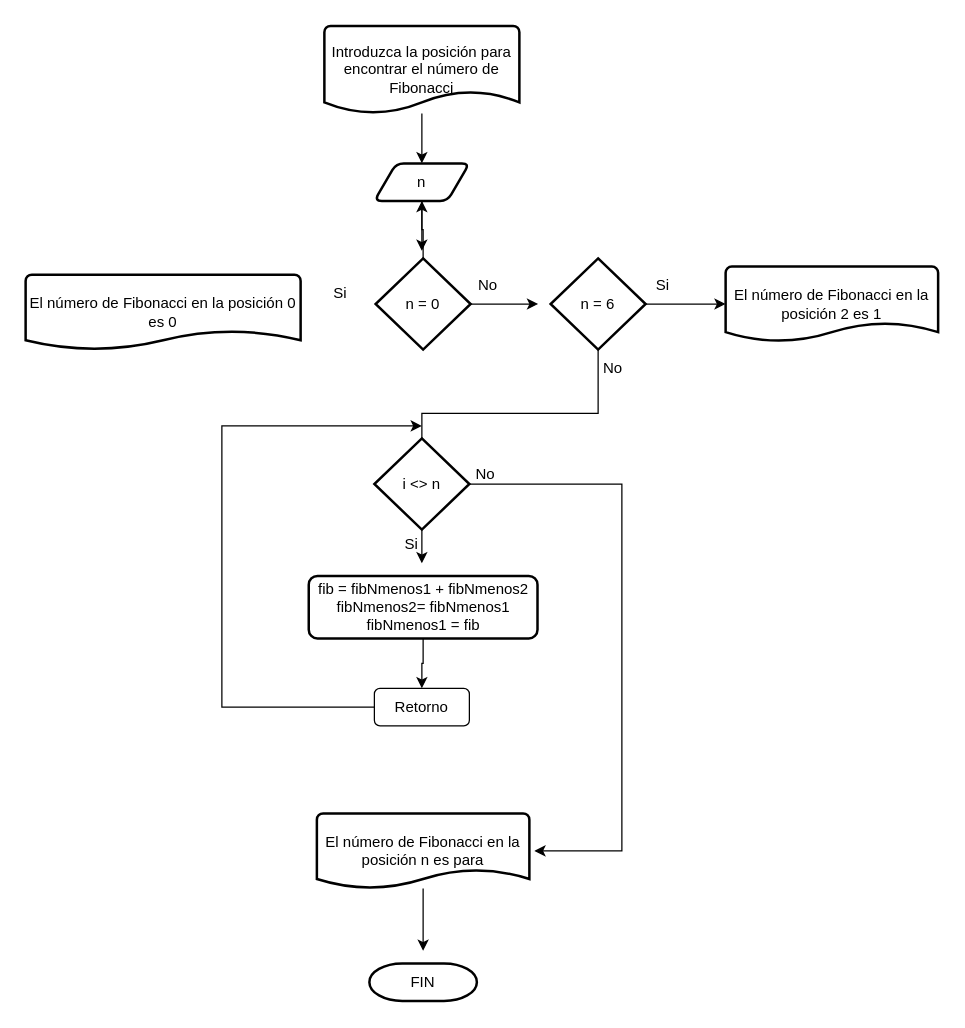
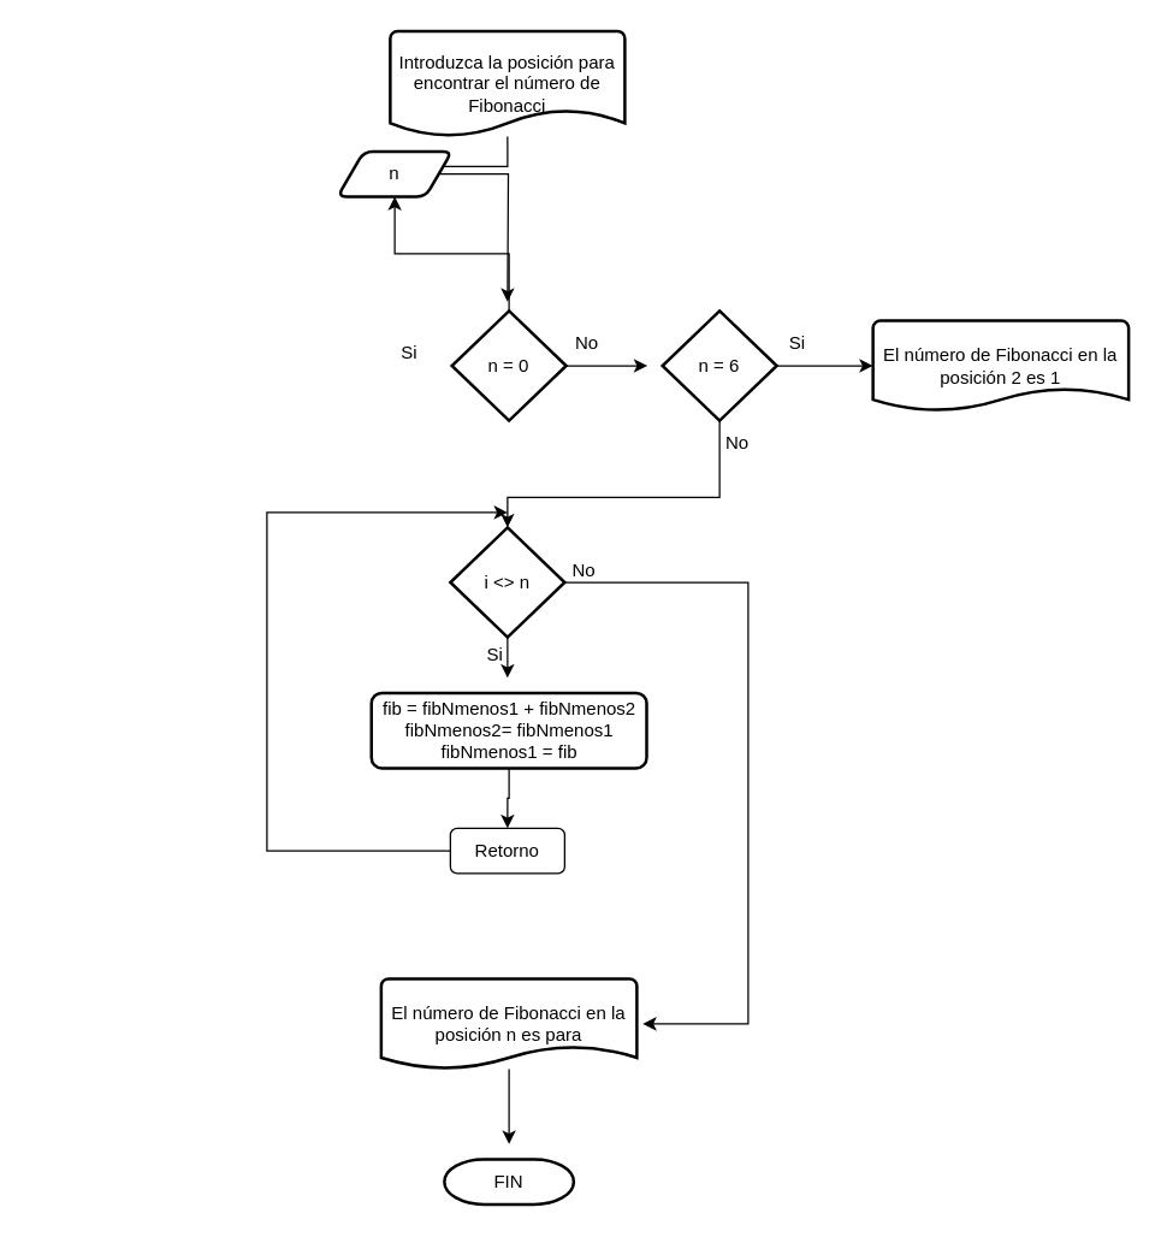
  <mxCell id="0" />
  <mxCell id="1" parent="0" />
  <mxCell id="2" style="edgeStyle=orthogonalEdgeStyle;rounded=0;orthogonalLoop=1;jettySize=auto;html=1;entryX=0.5;entryY=0;entryDx=0;entryDy=0;" edge="1" parent="1" source="3" target="4"><mxGeometry relative="1" as="geometry" /></mxCell>
  <mxCell id="3" value="Introduzca la posición para encontrar el número de Fibonacci" style="strokeWidth=2;html=1;shape=mxgraph.flowchart.document2;whiteSpace=wrap;size=0.25;" vertex="1" parent="1"><mxGeometry x="259" y="20" width="156" height="70" as="geometry" /></mxCell>
- <mxCell id="4" value="n" style="shape=parallelogram;html=1;strokeWidth=2;perimeter=parallelogramPerimeter;whiteSpace=wrap;rounded=1;arcSize=12;size=0.23;" vertex="1" parent="1"><mxGeometry x="299" y="130" width="76" height="30" as="geometry" /></mxCell>
+ <mxCell id="4" value="n" style="shape=parallelogram;html=1;strokeWidth=2;perimeter=parallelogramPerimeter;whiteSpace=wrap;rounded=1;arcSize=12;size=0.23;" vertex="1" parent="1"><mxGeometry x="224" y="100" width="76" height="30" as="geometry" /></mxCell>
  <mxCell id="5" style="edgeStyle=orthogonalEdgeStyle;rounded=0;orthogonalLoop=1;jettySize=auto;html=1;entryX=0.5;entryY=0;entryDx=0;entryDy=0;entryPerimeter=0;" edge="1" parent="1" source="4"><mxGeometry relative="1" as="geometry"><mxPoint x="337" y="200" as="targetPoint" /></mxGeometry></mxCell>
  <mxCell id="6" style="edgeStyle=orthogonalEdgeStyle;rounded=0;orthogonalLoop=1;jettySize=auto;html=1;" edge="1" parent="1" source="7"><mxGeometry relative="1" as="geometry"><mxPoint x="430" y="242.5" as="targetPoint" /></mxGeometry></mxCell>
  <mxCell id="7" value="n = 0" style="strokeWidth=2;html=1;shape=mxgraph.flowchart.decision;whiteSpace=wrap;" vertex="1" parent="1"><mxGeometry x="300" y="206" width="76" height="73" as="geometry" /></mxCell>
  <mxCell id="8" value="Si" style="text;html=1;strokeColor=none;fillColor=none;align=center;verticalAlign=middle;whiteSpace=wrap;rounded=0;" vertex="1" parent="1"><mxGeometry x="242" y="219" width="60" height="30" as="geometry" /></mxCell>
- <mxCell id="9" value="El número de Fibonacci en la posición 0 es 0" style="strokeWidth=2;html=1;shape=mxgraph.flowchart.document2;whiteSpace=wrap;size=0.25;" vertex="1" parent="1"><mxGeometry x="20" y="219" width="220" height="60" as="geometry" /></mxCell>
  <mxCell id="10" style="edgeStyle=orthogonalEdgeStyle;rounded=0;orthogonalLoop=1;jettySize=auto;html=1;" edge="1" parent="1" source="7" target="4"><mxGeometry relative="1" as="geometry" /></mxCell>
  <mxCell id="11" value="No" style="text;html=1;strokeColor=none;fillColor=none;align=center;verticalAlign=middle;whiteSpace=wrap;rounded=0;" vertex="1" parent="1"><mxGeometry x="360" y="212.5" width="60" height="30" as="geometry" /></mxCell>
  <mxCell id="12" style="edgeStyle=orthogonalEdgeStyle;rounded=0;orthogonalLoop=1;jettySize=auto;html=1;" edge="1" parent="1" source="14"><mxGeometry relative="1" as="geometry"><mxPoint x="580" y="242.5" as="targetPoint" /></mxGeometry></mxCell>
- <mxCell id="13" style="edgeStyle=orthogonalEdgeStyle;rounded=0;orthogonalLoop=1;jettySize=auto;html=1;entryX=0.5;entryY=0;entryDx=0;entryDy=0;entryPerimeter=0;endArrow=none;" edge="1" parent="1" source="14" target="19"><mxGeometry relative="1" as="geometry"><mxPoint x="337" y="330" as="targetPoint" /><Array as="points"><mxPoint x="478" y="330" /><mxPoint x="337" y="330" /></Array></mxGeometry></mxCell>
+ <mxCell id="13" style="edgeStyle=orthogonalEdgeStyle;rounded=0;orthogonalLoop=1;jettySize=auto;html=1;entryX=0.5;entryY=0;entryDx=0;entryDy=0;entryPerimeter=0;" edge="1" parent="1" source="14" target="19"><mxGeometry relative="1" as="geometry"><mxPoint x="337" y="330" as="targetPoint" /><Array as="points"><mxPoint x="478" y="330" /><mxPoint x="337" y="330" /></Array></mxGeometry></mxCell>
  <mxCell id="14" value="n = 6" style="strokeWidth=2;html=1;shape=mxgraph.flowchart.decision;whiteSpace=wrap;" vertex="1" parent="1"><mxGeometry x="440" y="206" width="76" height="73" as="geometry" /></mxCell>
  <mxCell id="15" value="Si" style="text;html=1;strokeColor=none;fillColor=none;align=center;verticalAlign=middle;whiteSpace=wrap;rounded=0;" vertex="1" parent="1"><mxGeometry x="500" y="212.5" width="60" height="30" as="geometry" /></mxCell>
  <mxCell id="16" value="El número de Fibonacci en la posición 2 es 1" style="strokeWidth=2;html=1;shape=mxgraph.flowchart.document2;whiteSpace=wrap;size=0.25;" vertex="1" parent="1"><mxGeometry x="580" y="212.5" width="170" height="60" as="geometry" /></mxCell>
  <mxCell id="17" style="edgeStyle=orthogonalEdgeStyle;rounded=0;orthogonalLoop=1;jettySize=auto;html=1;" edge="1" parent="1" source="19"><mxGeometry relative="1" as="geometry"><mxPoint x="337" y="450" as="targetPoint" /></mxGeometry></mxCell>
  <mxCell id="18" style="edgeStyle=orthogonalEdgeStyle;rounded=0;orthogonalLoop=1;jettySize=auto;html=1;" edge="1" parent="1" source="19"><mxGeometry relative="1" as="geometry"><mxPoint x="427" y="680" as="targetPoint" /><Array as="points"><mxPoint x="497" y="387" /></Array></mxGeometry></mxCell>
  <mxCell id="19" value="i &amp;lt;&amp;gt; n" style="strokeWidth=2;html=1;shape=mxgraph.flowchart.decision;whiteSpace=wrap;" vertex="1" parent="1"><mxGeometry x="299" y="350" width="76" height="73" as="geometry" /></mxCell>
  <mxCell id="20" style="edgeStyle=orthogonalEdgeStyle;rounded=0;orthogonalLoop=1;jettySize=auto;html=1;entryX=0.5;entryY=0;entryDx=0;entryDy=0;" edge="1" parent="1" source="21" target="24"><mxGeometry relative="1" as="geometry" /></mxCell>
  <mxCell id="21" value="fib = fibNmenos1 + fibNmenos2&lt;br&gt;fibNmenos2= fibNmenos1&lt;br&gt;fibNmenos1 = fib" style="rounded=1;whiteSpace=wrap;html=1;absoluteArcSize=1;arcSize=14;strokeWidth=2;" vertex="1" parent="1"><mxGeometry x="246.5" y="460" width="183" height="50" as="geometry" /></mxCell>
  <mxCell id="22" value="No" style="text;html=1;strokeColor=none;fillColor=none;align=center;verticalAlign=middle;whiteSpace=wrap;rounded=0;" vertex="1" parent="1"><mxGeometry x="460" y="279" width="60" height="30" as="geometry" /></mxCell>
  <mxCell id="23" style="edgeStyle=orthogonalEdgeStyle;rounded=0;orthogonalLoop=1;jettySize=auto;html=1;" edge="1" parent="1" source="24"><mxGeometry relative="1" as="geometry"><mxPoint x="337" y="340" as="targetPoint" /><Array as="points"><mxPoint x="177" y="565" /></Array></mxGeometry></mxCell>
  <mxCell id="24" value="Retorno" style="whiteSpace=wrap;html=1;rounded=1;" vertex="1" parent="1"><mxGeometry x="299" y="550" width="76" height="30" as="geometry" /></mxCell>
  <mxCell id="25" value="Si" style="text;html=1;strokeColor=none;fillColor=none;align=center;verticalAlign=middle;whiteSpace=wrap;rounded=0;" vertex="1" parent="1"><mxGeometry x="299" y="420" width="60" height="30" as="geometry" /></mxCell>
  <mxCell id="26" style="edgeStyle=orthogonalEdgeStyle;rounded=0;orthogonalLoop=1;jettySize=auto;html=1;" edge="1" parent="1" source="27"><mxGeometry relative="1" as="geometry"><mxPoint x="338" y="760" as="targetPoint" /></mxGeometry></mxCell>
  <mxCell id="27" value="El número de Fibonacci en la posición n es para" style="strokeWidth=2;html=1;shape=mxgraph.flowchart.document2;whiteSpace=wrap;size=0.25;" vertex="1" parent="1"><mxGeometry x="253" y="650" width="170" height="60" as="geometry" /></mxCell>
  <mxCell id="28" value="No" style="text;html=1;strokeColor=none;fillColor=none;align=center;verticalAlign=middle;whiteSpace=wrap;rounded=0;" vertex="1" parent="1"><mxGeometry x="358" y="364" width="60" height="30" as="geometry" /></mxCell>
  <mxCell id="29" value="FIN" style="strokeWidth=2;html=1;shape=mxgraph.flowchart.terminator;whiteSpace=wrap;" vertex="1" parent="1"><mxGeometry x="295" y="770" width="86" height="30" as="geometry" /></mxCell>
